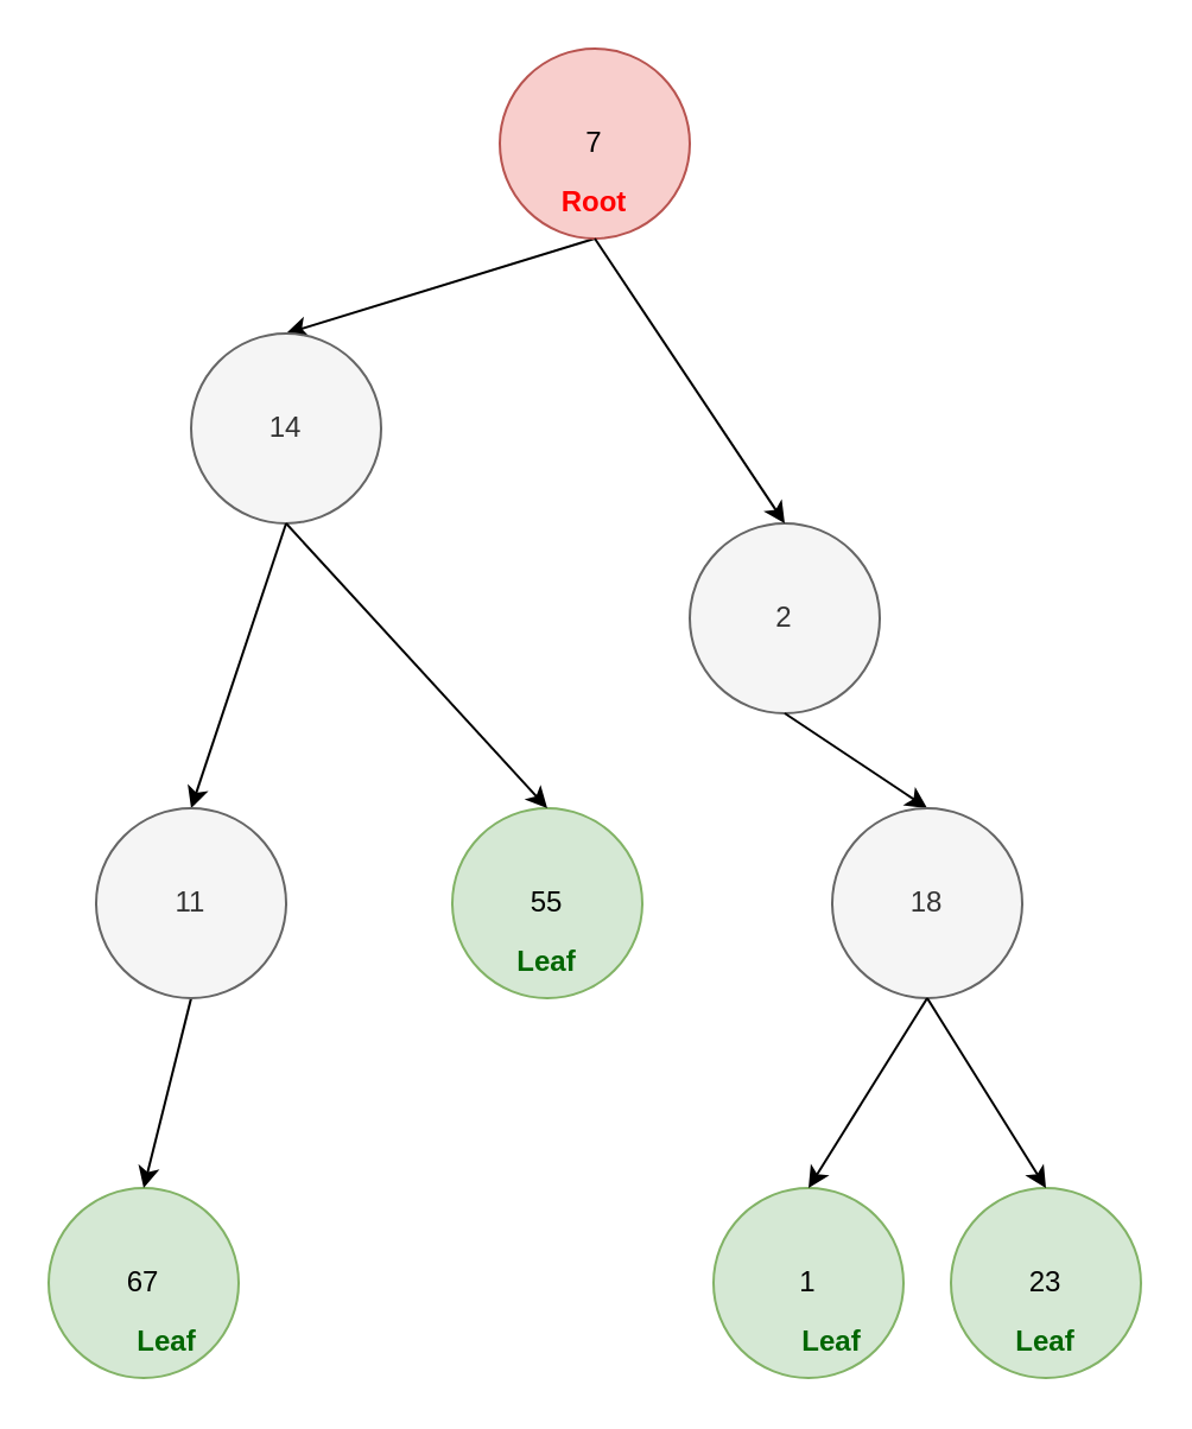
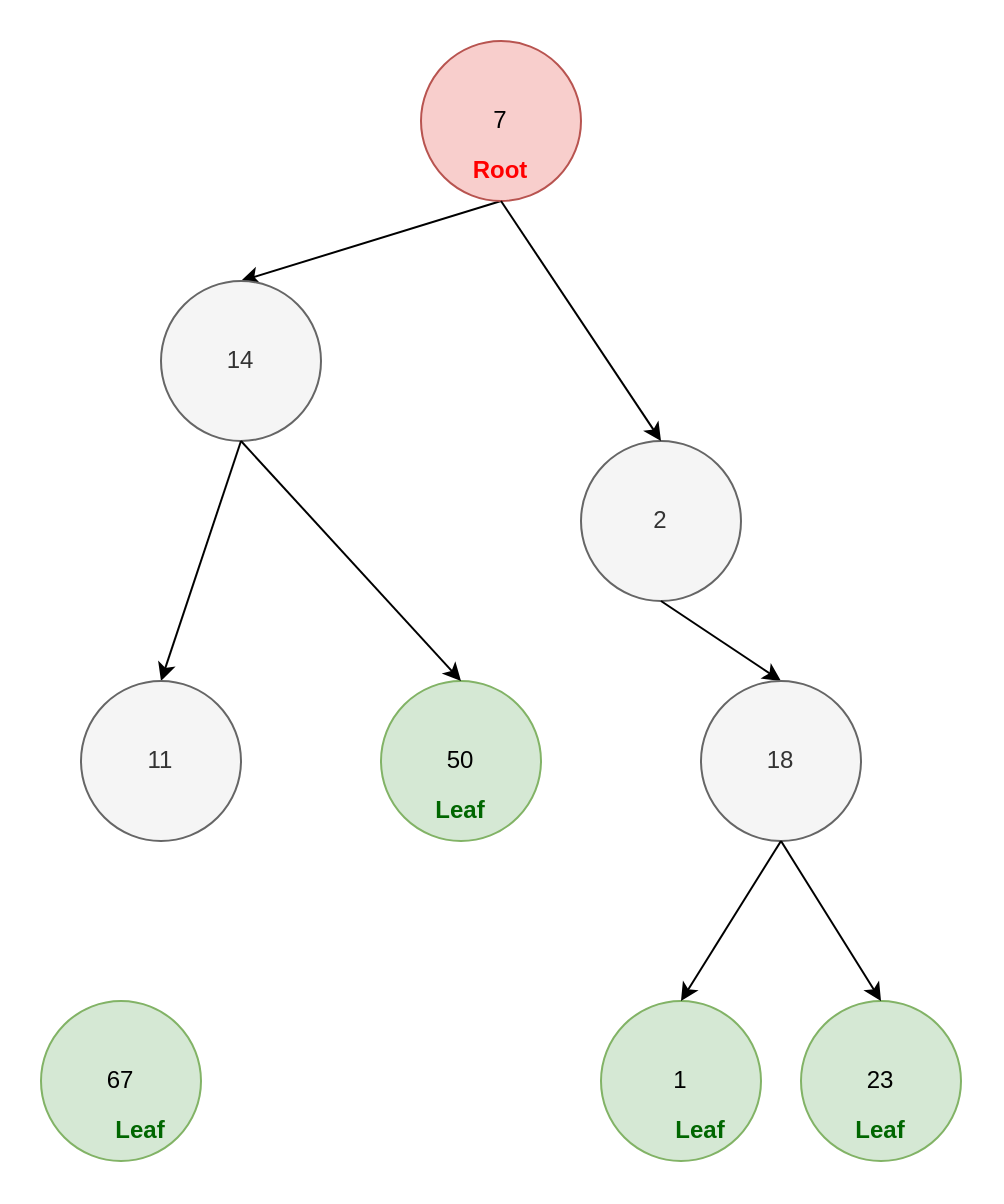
  <mxCell id="0" />
  <mxCell id="1" parent="0" />
  <mxCell id="2" style="rounded=0;orthogonalLoop=1;jettySize=auto;html=1;exitX=0.5;exitY=1;exitDx=0;exitDy=0;entryX=0.5;entryY=0;entryDx=0;entryDy=0;" parent="1" source="3" target="6" edge="1"><mxGeometry relative="1" as="geometry" /></mxCell>
  <mxCell id="3" value="7" style="ellipse;whiteSpace=wrap;html=1;aspect=fixed;fillColor=#f8cecc;strokeColor=#b85450;" parent="1" vertex="1"><mxGeometry x="210" y="20" width="80" height="80" as="geometry" /></mxCell>
- <mxCell id="4" value="55" style="ellipse;whiteSpace=wrap;html=1;aspect=fixed;fillColor=#d5e8d4;strokeColor=#82b366;" parent="1" vertex="1"><mxGeometry x="190" y="340" width="80" height="80" as="geometry" /></mxCell>
+ <mxCell id="4" value="50" style="ellipse;whiteSpace=wrap;html=1;aspect=fixed;fillColor=#d5e8d4;strokeColor=#82b366;" parent="1" vertex="1"><mxGeometry x="190" y="340" width="80" height="80" as="geometry" /></mxCell>
  <mxCell id="5" value="67" style="ellipse;whiteSpace=wrap;html=1;aspect=fixed;fillColor=#d5e8d4;strokeColor=#82b366;" parent="1" vertex="1"><mxGeometry x="20" y="500" width="80" height="80" as="geometry" /></mxCell>
  <mxCell id="6" value="14" style="ellipse;whiteSpace=wrap;html=1;aspect=fixed;fillColor=#f5f5f5;strokeColor=#666666;fontColor=#333333;" parent="1" vertex="1"><mxGeometry x="80" y="140" width="80" height="80" as="geometry" /></mxCell>
  <mxCell id="7" value="2" style="ellipse;whiteSpace=wrap;html=1;aspect=fixed;fillColor=#f5f5f5;strokeColor=#666666;fontColor=#333333;" parent="1" vertex="1"><mxGeometry x="290" y="220" width="80" height="80" as="geometry" /></mxCell>
  <mxCell id="8" value="1" style="ellipse;whiteSpace=wrap;html=1;aspect=fixed;fillColor=#d5e8d4;strokeColor=#82b366;" parent="1" vertex="1"><mxGeometry x="300" y="500" width="80" height="80" as="geometry" /></mxCell>
  <mxCell id="9" style="rounded=0;orthogonalLoop=1;jettySize=auto;html=1;exitX=0.5;exitY=1;exitDx=0;exitDy=0;entryX=0.5;entryY=0;entryDx=0;entryDy=0;" parent="1" target="7" edge="1"><mxGeometry relative="1" as="geometry"><mxPoint x="250" y="100" as="sourcePoint" /><mxPoint x="170" y="140" as="targetPoint" /></mxGeometry></mxCell>
  <mxCell id="10" style="rounded=0;orthogonalLoop=1;jettySize=auto;html=1;entryX=0.5;entryY=0;entryDx=0;entryDy=0;exitX=0.5;exitY=1;exitDx=0;exitDy=0;" parent="1" source="6" target="4" edge="1"><mxGeometry relative="1" as="geometry"><mxPoint x="170" y="220" as="sourcePoint" /><mxPoint x="90" y="260" as="targetPoint" /></mxGeometry></mxCell>
  <mxCell id="11" style="rounded=0;orthogonalLoop=1;jettySize=auto;html=1;entryX=0.5;entryY=0;entryDx=0;entryDy=0;exitX=0.5;exitY=1;exitDx=0;exitDy=0;" parent="1" source="6" target="18" edge="1"><mxGeometry relative="1" as="geometry"><mxPoint x="180" y="230" as="sourcePoint" /><mxPoint x="120" y="310" as="targetPoint" /></mxGeometry></mxCell>
  <mxCell id="12" style="rounded=0;orthogonalLoop=1;jettySize=auto;html=1;entryX=0.5;entryY=0;entryDx=0;entryDy=0;exitX=0.5;exitY=1;exitDx=0;exitDy=0;" parent="1" source="7" target="19" edge="1"><mxGeometry relative="1" as="geometry"><mxPoint x="330" y="220" as="sourcePoint" /><mxPoint x="270" y="300" as="targetPoint" /></mxGeometry></mxCell>
  <mxCell id="13" value="&lt;font color=&quot;#ff0000&quot;&gt;&lt;b&gt;Root&lt;/b&gt;&lt;/font&gt;" style="text;html=1;strokeColor=none;fillColor=none;align=center;verticalAlign=middle;whiteSpace=wrap;rounded=0;" parent="1" vertex="1"><mxGeometry x="220" y="70" width="60" height="30" as="geometry" /></mxCell>
  <mxCell id="14" value="&lt;b style=&quot;&quot;&gt;&lt;font color=&quot;#006600&quot;&gt;Leaf&lt;/font&gt;&lt;/b&gt;" style="text;html=1;strokeColor=none;fillColor=none;align=center;verticalAlign=middle;whiteSpace=wrap;rounded=0;" parent="1" vertex="1"><mxGeometry x="40" y="550" width="60" height="30" as="geometry" /></mxCell>
  <mxCell id="15" value="&lt;b style=&quot;&quot;&gt;&lt;font color=&quot;#006600&quot;&gt;Leaf&lt;/font&gt;&lt;/b&gt;" style="text;html=1;strokeColor=none;fillColor=none;align=center;verticalAlign=middle;whiteSpace=wrap;rounded=0;" parent="1" vertex="1"><mxGeometry x="200" y="390" width="60" height="30" as="geometry" /></mxCell>
  <mxCell id="16" value="&lt;b style=&quot;&quot;&gt;&lt;font color=&quot;#006600&quot;&gt;Leaf&lt;/font&gt;&lt;/b&gt;" style="text;html=1;strokeColor=none;fillColor=none;align=center;verticalAlign=middle;whiteSpace=wrap;rounded=0;" parent="1" vertex="1"><mxGeometry x="320" y="550" width="60" height="30" as="geometry" /></mxCell>
- <mxCell id="17" style="edgeStyle=none;rounded=0;orthogonalLoop=1;jettySize=auto;html=1;entryX=0.5;entryY=0;entryDx=0;entryDy=0;fontColor=#006600;exitX=0.5;exitY=1;exitDx=0;exitDy=0;" parent="1" source="18" target="5" edge="1"><mxGeometry relative="1" as="geometry" /></mxCell>
  <mxCell id="18" value="11" style="ellipse;whiteSpace=wrap;html=1;aspect=fixed;fillColor=#f5f5f5;strokeColor=#666666;fontColor=#333333;" parent="1" vertex="1"><mxGeometry x="40" y="340" width="80" height="80" as="geometry" /></mxCell>
  <mxCell id="19" value="18" style="ellipse;whiteSpace=wrap;html=1;aspect=fixed;fillColor=#f5f5f5;strokeColor=#666666;fontColor=#333333;" parent="1" vertex="1"><mxGeometry x="350" y="340" width="80" height="80" as="geometry" /></mxCell>
  <mxCell id="20" style="edgeStyle=none;rounded=0;orthogonalLoop=1;jettySize=auto;html=1;entryX=0.5;entryY=0;entryDx=0;entryDy=0;fontColor=#006600;exitX=0.5;exitY=1;exitDx=0;exitDy=0;" parent="1" target="8" edge="1"><mxGeometry relative="1" as="geometry"><mxPoint x="390" y="420" as="sourcePoint" /><mxPoint x="350" y="500" as="targetPoint" /></mxGeometry></mxCell>
  <mxCell id="21" value="23" style="ellipse;whiteSpace=wrap;html=1;aspect=fixed;fillColor=#d5e8d4;strokeColor=#82b366;" parent="1" vertex="1"><mxGeometry x="400" y="500" width="80" height="80" as="geometry" /></mxCell>
  <mxCell id="22" value="&lt;b style=&quot;&quot;&gt;&lt;font color=&quot;#006600&quot;&gt;Leaf&lt;/font&gt;&lt;/b&gt;" style="text;html=1;strokeColor=none;fillColor=none;align=center;verticalAlign=middle;whiteSpace=wrap;rounded=0;" parent="1" vertex="1"><mxGeometry x="410" y="550" width="60" height="30" as="geometry" /></mxCell>
  <mxCell id="23" style="edgeStyle=none;rounded=0;orthogonalLoop=1;jettySize=auto;html=1;entryX=0.5;entryY=0;entryDx=0;entryDy=0;fontColor=#006600;exitX=0.5;exitY=1;exitDx=0;exitDy=0;" parent="1" source="19" target="21" edge="1"><mxGeometry relative="1" as="geometry"><mxPoint x="400" y="430" as="sourcePoint" /><mxPoint x="350" y="510" as="targetPoint" /></mxGeometry></mxCell>
